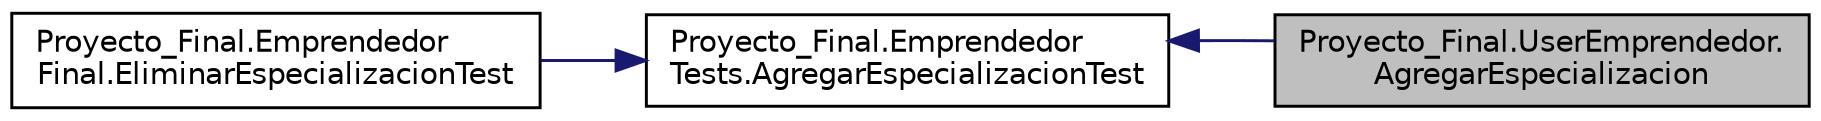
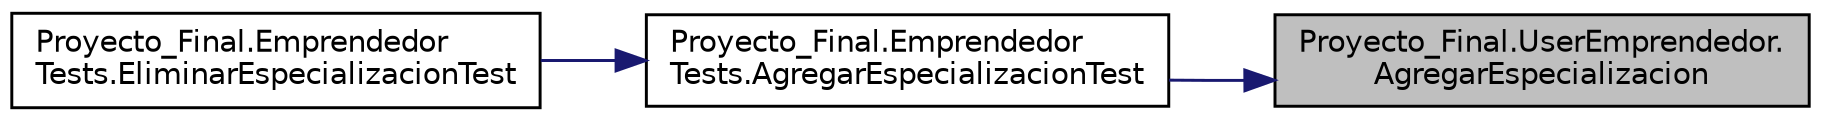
  digraph {
    rankdir=RL
    node [color=black fillcolor=white fontname=Helvetica fontsize=10 shape=record style=filled]
    edge [color=midnightblue dir=back fontname=Helvetica fontsize=10 labelfontname=Helvetica labelfontsize=10 style=solid]
    n1 [fillcolor=grey75 fontcolor=black height=0.2 label="Proyecto_Final.UserEmprendedor.\lAgregarEspecializacion" width=0.4]
    n2 [height=0.2 label="Proyecto_Final.Emprendedor\lTests.AgregarEspecializacionTest" width=0.4]
-   n3 [height=0.2 label="Proyecto_Final.Emprendedor\lFinal.EliminarEspecializacionTest" width=0.4]
-   n2 -> n1
+   n3 [height=0.2 label="Proyecto_Final.Emprendedor\lTests.EliminarEspecializacionTest" width=0.4]
+   n1 -> n2
    n2 -> n3
  }
